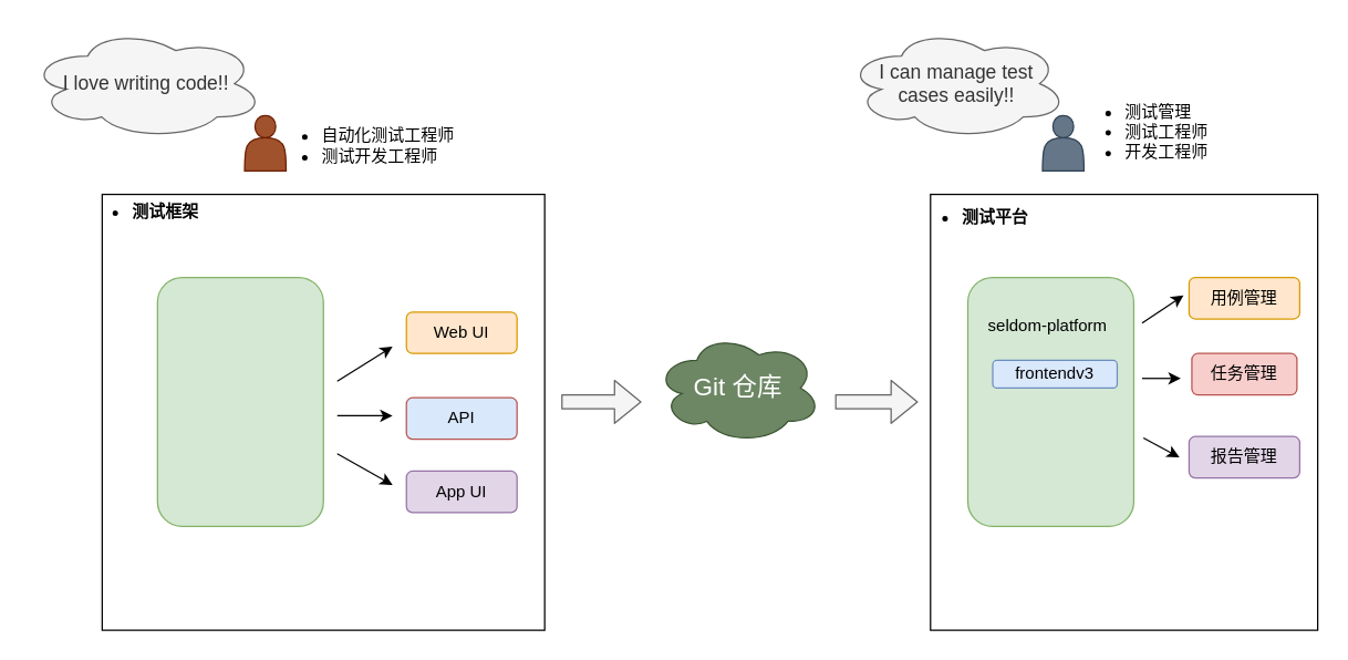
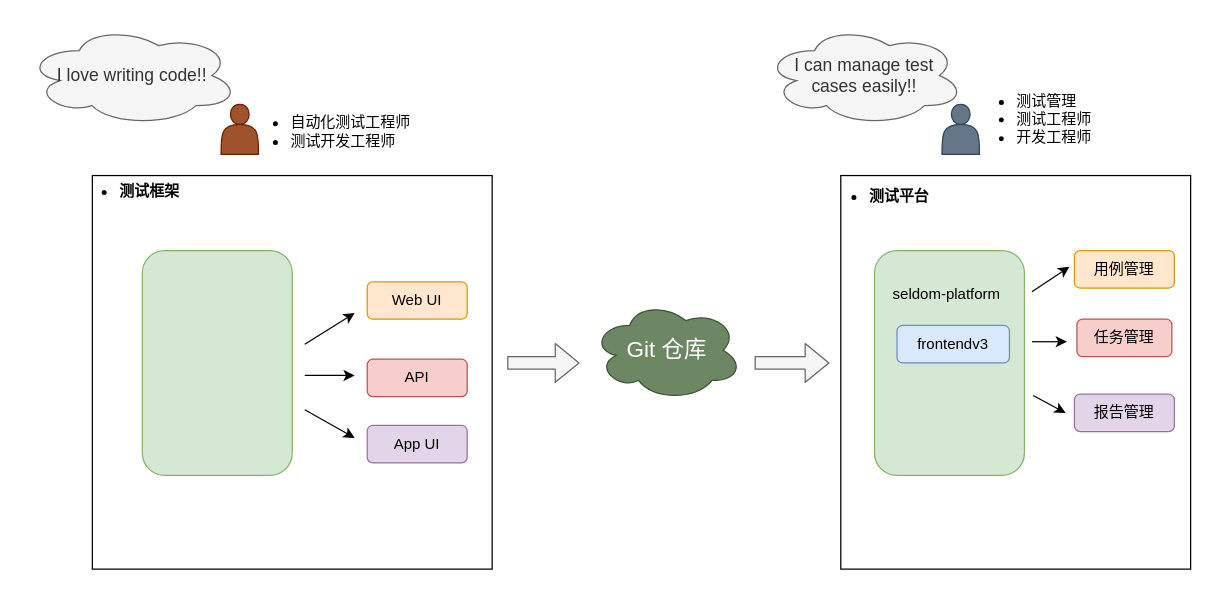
  <mxCell id="0" />
  <mxCell id="1" parent="0" />
  <mxCell id="2" value="" style="rounded=0;whiteSpace=wrap;html=1;" parent="1" vertex="1"><mxGeometry x="672" y="140" width="280" height="315" as="geometry" /></mxCell>
  <mxCell id="3" value="" style="rounded=0;whiteSpace=wrap;html=1;" parent="1" vertex="1"><mxGeometry x="73" y="140" width="320" height="315" as="geometry" /></mxCell>
  <mxCell id="4" value="" style="rounded=1;whiteSpace=wrap;html=1;fillColor=#d5e8d4;strokeColor=#82b366;" parent="1" vertex="1"><mxGeometry x="699" y="200" width="120" height="180" as="geometry" /></mxCell>
  <mxCell id="5" value="seldom-platform" style="text;html=1;strokeColor=none;fillColor=none;align=center;verticalAlign=middle;whiteSpace=wrap;rounded=0;" parent="1" vertex="1"><mxGeometry x="707" y="220" width="100" height="30" as="geometry" /></mxCell>
- <mxCell id="6" value="frontendv3" style="rounded=1;whiteSpace=wrap;html=1;fillColor=#dae8fc;strokeColor=#6c8ebf;" parent="1" vertex="1"><mxGeometry x="717" y="260" width="90" height="20" as="geometry" /></mxCell>
+ <mxCell id="6" value="frontendv3" style="rounded=1;whiteSpace=wrap;html=1;fillColor=#dae8fc;strokeColor=#6c8ebf;" parent="1" vertex="1"><mxGeometry x="717" y="260" width="90" height="30" as="geometry" /></mxCell>
  <mxCell id="7" value="" style="rounded=1;whiteSpace=wrap;html=1;fillColor=#d5e8d4;strokeColor=#82b366;" parent="1" vertex="1"><mxGeometry x="113" y="200" width="120" height="180" as="geometry" /></mxCell>
  <mxCell id="8" value="Web UI" style="rounded=1;whiteSpace=wrap;html=1;fillColor=#ffe6cc;strokeColor=#d79b00;" parent="1" vertex="1"><mxGeometry x="293" y="225" width="80" height="30" as="geometry" /></mxCell>
  <mxCell id="9" value="" style="shape=flexArrow;endArrow=classic;html=1;fillColor=#f5f5f5;strokeColor=#666666;exitX=1;exitY=0.75;exitDx=0;exitDy=0;" parent="1" edge="1"><mxGeometry width="50" height="50" relative="1" as="geometry"><mxPoint x="405" y="290" as="sourcePoint" /><mxPoint x="463" y="290" as="targetPoint" /></mxGeometry></mxCell>
- <mxCell id="10" value="API" style="rounded=1;whiteSpace=wrap;html=1;fillColor=#dae8fc;strokeColor=#b85450;" parent="1" vertex="1"><mxGeometry x="293" y="287" width="80" height="30" as="geometry" /></mxCell>
+ <mxCell id="10" value="API" style="rounded=1;whiteSpace=wrap;html=1;fillColor=#f8cecc;strokeColor=#b85450;" parent="1" vertex="1"><mxGeometry x="293" y="287" width="80" height="30" as="geometry" /></mxCell>
  <mxCell id="11" value="App UI" style="rounded=1;whiteSpace=wrap;html=1;fillColor=#e1d5e7;strokeColor=#9673a6;" parent="1" vertex="1"><mxGeometry x="293" y="340" width="80" height="30" as="geometry" /></mxCell>
  <mxCell id="12" value="" style="endArrow=classic;html=1;" parent="1" edge="1"><mxGeometry width="50" height="50" relative="1" as="geometry"><mxPoint x="243" y="275" as="sourcePoint" /><mxPoint x="283" y="250" as="targetPoint" /></mxGeometry></mxCell>
  <mxCell id="13" value="" style="endArrow=classic;html=1;" parent="1" edge="1"><mxGeometry width="50" height="50" relative="1" as="geometry"><mxPoint x="243" y="300" as="sourcePoint" /><mxPoint x="283" y="300" as="targetPoint" /></mxGeometry></mxCell>
  <mxCell id="14" value="" style="endArrow=classic;html=1;" parent="1" edge="1"><mxGeometry width="50" height="50" relative="1" as="geometry"><mxPoint x="243" y="327.5" as="sourcePoint" /><mxPoint x="283" y="350" as="targetPoint" /></mxGeometry></mxCell>
  <mxCell id="15" value="" style="shape=actor;whiteSpace=wrap;html=1;fillColor=#a0522d;fontColor=#ffffff;strokeColor=#6D1F00;" parent="1" vertex="1"><mxGeometry x="176" y="83" width="30" height="40" as="geometry" /></mxCell>
  <mxCell id="16" value="&lt;ul&gt;&lt;li&gt;自动化测试工程师&lt;/li&gt;&lt;li&gt;测试开发工程师&lt;/li&gt;&lt;/ul&gt;" style="text;strokeColor=none;fillColor=none;html=1;whiteSpace=wrap;verticalAlign=middle;overflow=hidden;" parent="1" vertex="1"><mxGeometry x="190" y="65" width="178" height="80" as="geometry" /></mxCell>
  <mxCell id="17" value="" style="shape=actor;whiteSpace=wrap;html=1;fillColor=#647687;fontColor=#ffffff;strokeColor=#314354;" parent="1" vertex="1"><mxGeometry x="753" y="83" width="30" height="40" as="geometry" /></mxCell>
  <mxCell id="18" value="&lt;ul&gt;&lt;li&gt;测试管理&lt;/li&gt;&lt;li&gt;测试工程师&lt;/li&gt;&lt;li&gt;开发工程师&lt;/li&gt;&lt;/ul&gt;" style="text;strokeColor=none;fillColor=none;html=1;whiteSpace=wrap;verticalAlign=middle;overflow=hidden;" parent="1" vertex="1"><mxGeometry x="771" y="55" width="168" height="80" as="geometry" /></mxCell>
  <mxCell id="19" value="用例管理" style="rounded=1;whiteSpace=wrap;html=1;fillColor=#ffe6cc;strokeColor=#d79b00;" parent="1" vertex="1"><mxGeometry x="859" y="200" width="80" height="30" as="geometry" /></mxCell>
  <mxCell id="20" value="任务管理" style="rounded=1;whiteSpace=wrap;html=1;fillColor=#f8cecc;strokeColor=#b85450;" parent="1" vertex="1"><mxGeometry x="861" y="255" width="76" height="30" as="geometry" /></mxCell>
  <mxCell id="21" value="报告管理" style="rounded=1;whiteSpace=wrap;html=1;fillColor=#e1d5e7;strokeColor=#9673a6;" parent="1" vertex="1"><mxGeometry x="859" y="315" width="80" height="30" as="geometry" /></mxCell>
  <mxCell id="22" value="" style="endArrow=classic;html=1;" parent="1" edge="1"><mxGeometry width="50" height="50" relative="1" as="geometry"><mxPoint x="825" y="233" as="sourcePoint" /><mxPoint x="855" y="213" as="targetPoint" /></mxGeometry></mxCell>
  <mxCell id="23" value="" style="endArrow=classic;html=1;" parent="1" edge="1"><mxGeometry width="50" height="50" relative="1" as="geometry"><mxPoint x="826" y="316" as="sourcePoint" /><mxPoint x="852" y="330" as="targetPoint" /></mxGeometry></mxCell>
  <mxCell id="24" value="" style="endArrow=classic;html=1;" parent="1" edge="1"><mxGeometry width="50" height="50" relative="1" as="geometry"><mxPoint x="825" y="273" as="sourcePoint" /><mxPoint x="853" y="273" as="targetPoint" /></mxGeometry></mxCell>
  <mxCell id="25" value="&lt;ul&gt;&lt;li&gt;&lt;b&gt;测试框架&lt;/b&gt;&lt;/li&gt;&lt;/ul&gt;" style="text;strokeColor=none;fillColor=none;html=1;whiteSpace=wrap;verticalAlign=middle;overflow=hidden;" parent="1" vertex="1"><mxGeometry x="53" y="131" width="130" height="40" as="geometry" /></mxCell>
  <mxCell id="26" value="&lt;ul&gt;&lt;li&gt;&lt;b&gt;测试平台&lt;/b&gt;&lt;/li&gt;&lt;/ul&gt;" style="text;strokeColor=none;fillColor=none;html=1;whiteSpace=wrap;verticalAlign=middle;overflow=hidden;" parent="1" vertex="1"><mxGeometry x="653" y="135" width="130" height="40" as="geometry" /></mxCell>
  <mxCell id="27" value="&lt;font style=&quot;font-size: 18px;&quot;&gt;Git 仓库&lt;/font&gt;" style="ellipse;shape=cloud;whiteSpace=wrap;html=1;fillColor=#6d8764;fontColor=#ffffff;strokeColor=#3A5431;" parent="1" vertex="1"><mxGeometry x="473" y="240" width="120" height="80" as="geometry" /></mxCell>
  <mxCell id="28" value="" style="shape=flexArrow;endArrow=classic;html=1;fontSize=18;fillColor=#f5f5f5;strokeColor=#666666;" parent="1" edge="1"><mxGeometry width="50" height="50" relative="1" as="geometry"><mxPoint x="603" y="290" as="sourcePoint" /><mxPoint x="663" y="290" as="targetPoint" /></mxGeometry></mxCell>
  <mxCell id="29" value="&lt;font style=&quot;font-size: 14px;&quot;&gt;I love writing code!!&lt;/font&gt;" style="ellipse;shape=cloud;whiteSpace=wrap;html=1;fillColor=#f5f5f5;fontColor=#333333;strokeColor=#666666;" vertex="1" parent="1"><mxGeometry x="20" y="20" width="170" height="80" as="geometry" /></mxCell>
  <mxCell id="30" value="&lt;font style=&quot;font-size: 14px;&quot;&gt;I can manage test &lt;br&gt;cases easily!!&lt;/font&gt;" style="ellipse;shape=cloud;whiteSpace=wrap;html=1;fillColor=#f5f5f5;fontColor=#333333;strokeColor=#666666;" vertex="1" parent="1"><mxGeometry x="611" y="20" width="160" height="80" as="geometry" /></mxCell>
